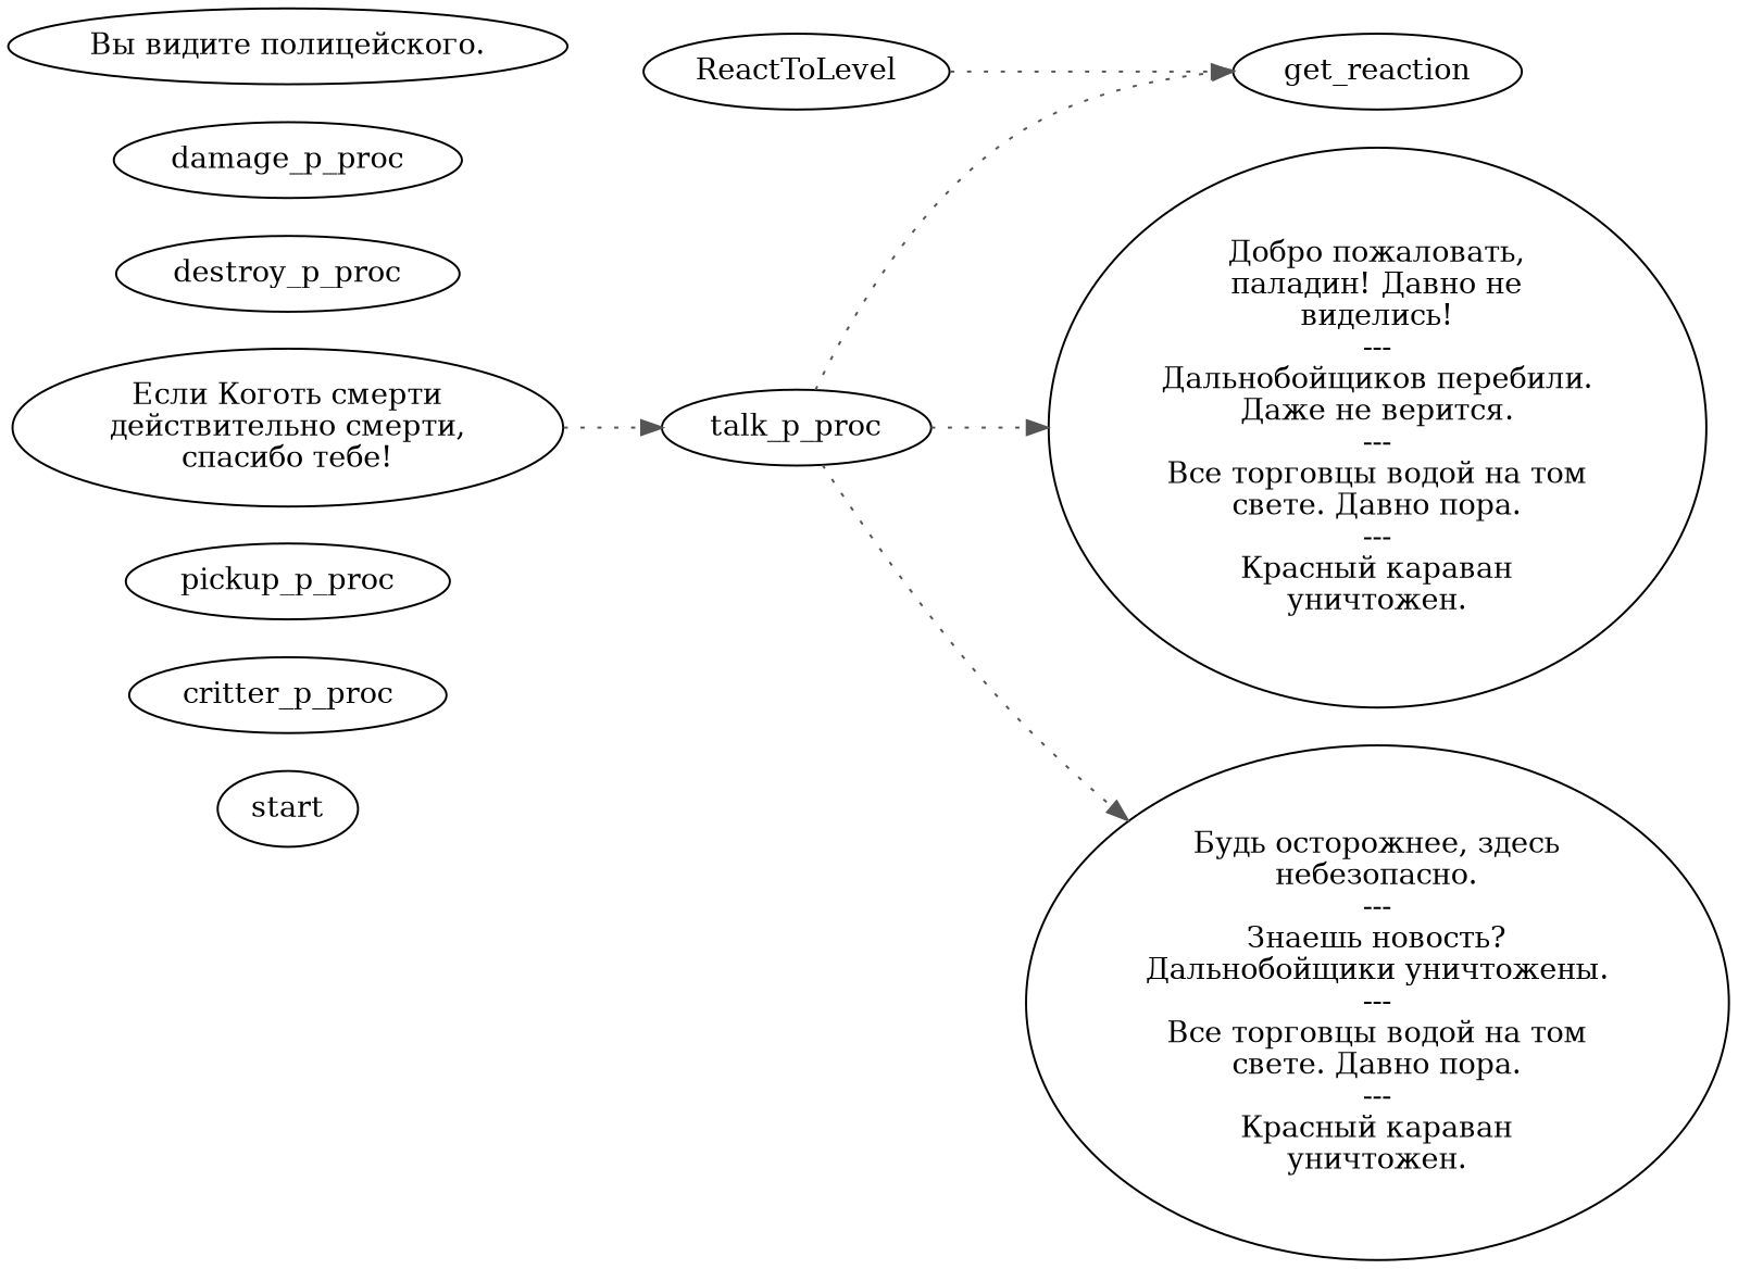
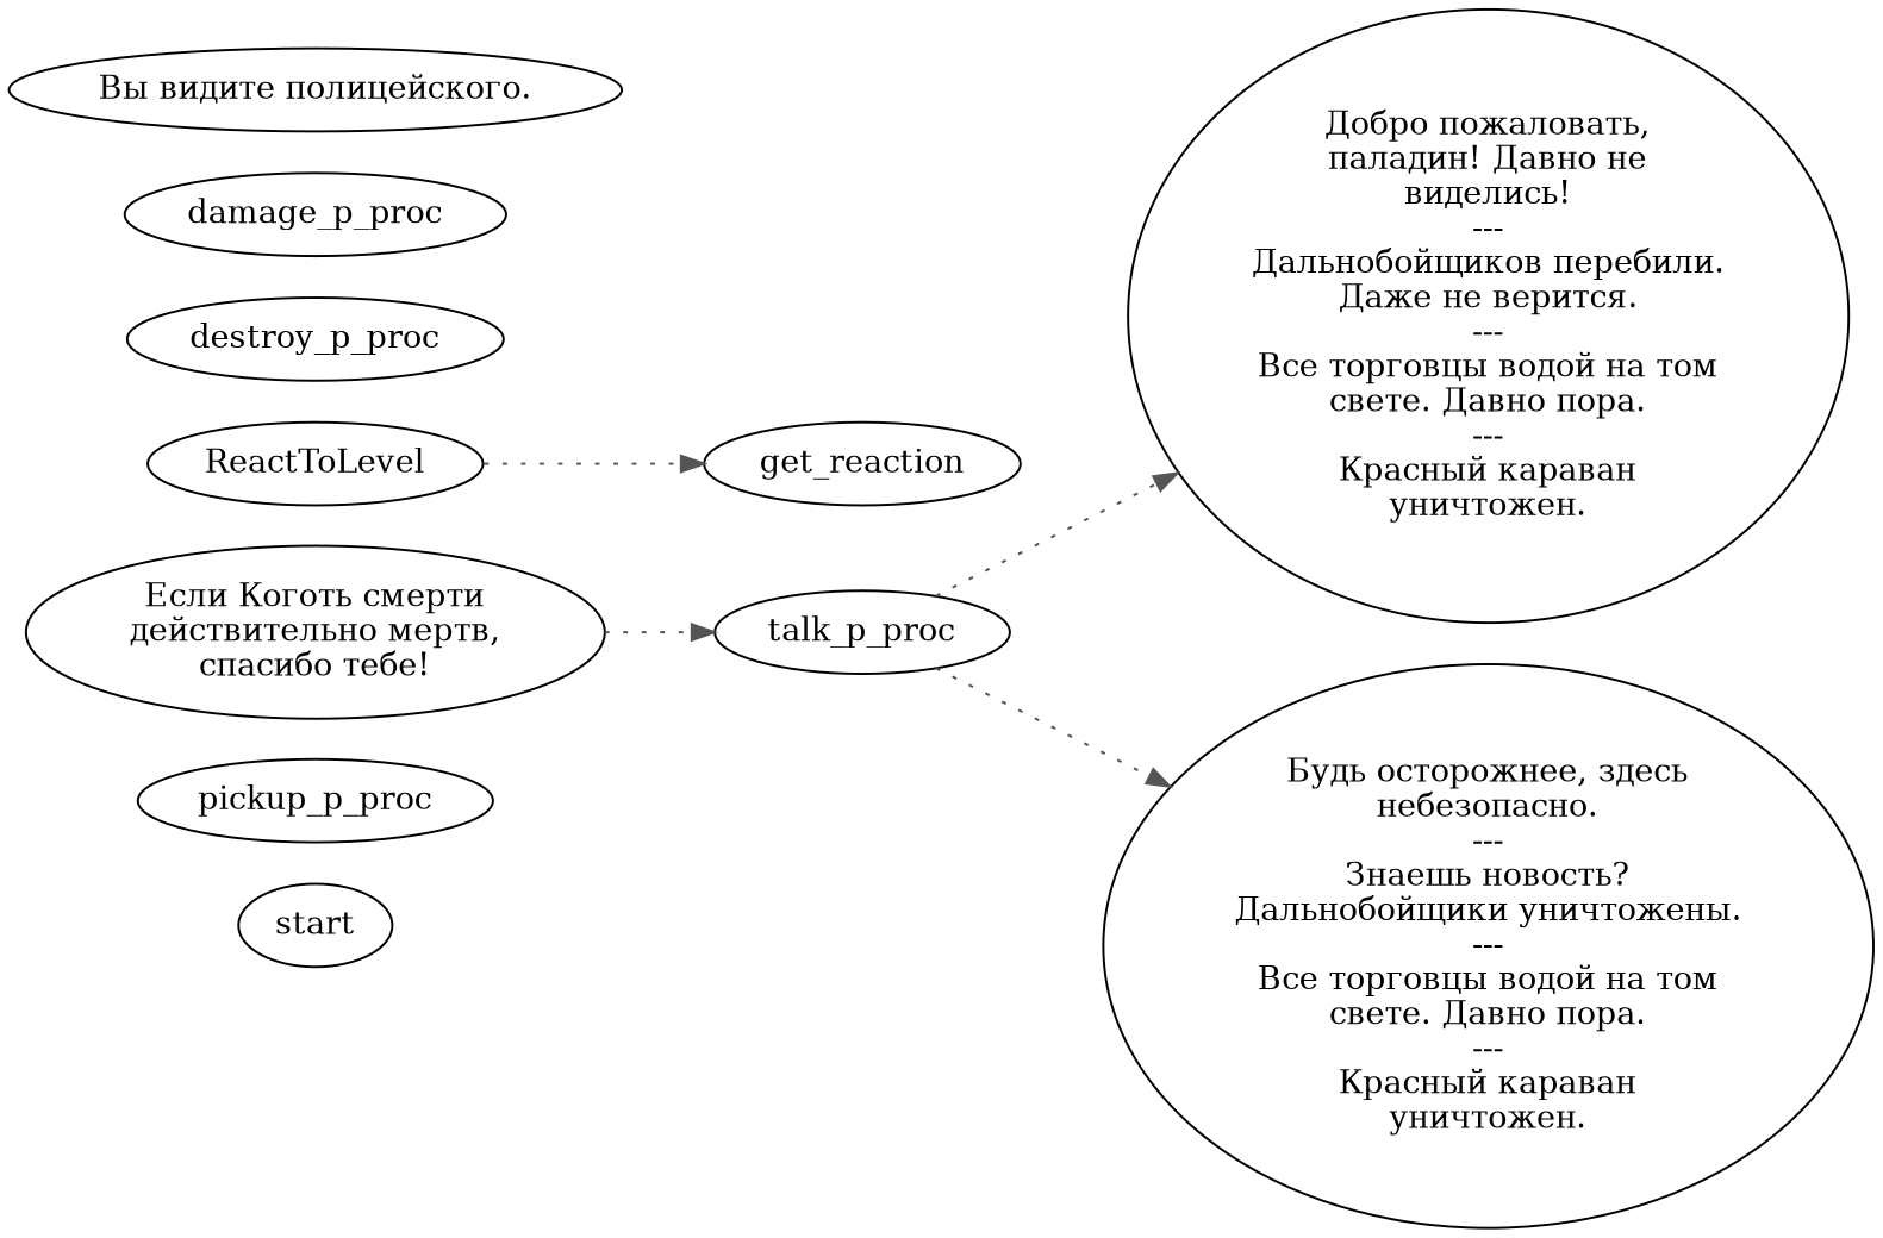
  digraph {
    rankdir=LR
    node [color="#000000" fillcolor="#FFFFFF" style=filled]
    edge [color="#555555" style=dotted]
    start
-   critter_p_proc
    pickup_p_proc
    talk_p_proc
    get_reaction
    n6 [label="Добро пожаловать,\nпаладин! Давно не\nвиделись!\n---\nДальнобойщиков перебили.\nДаже не верится.\n---\nВсе торговцы водой на том\nсвете. Давно пора.\n---\nКрасный караван\nуничтожен."]
    n7 [label="Будь осторожнее, здесь\nнебезопасно.\n---\nЗнаешь новость?\nДальнобойщики уничтожены.\n---\nВсе торговцы водой на том\nсвете. Давно пора.\n---\nКрасный караван\nуничтожен."]
-   n8 [label="Если Коготь смерти\nдействительно смерти,\nспасибо тебе!"]
+   n8 [label="Если Коготь смерти\nдействительно мертв,\nспасибо тебе!"]
    ReactToLevel
    destroy_p_proc
    damage_p_proc
    n12 [label="Вы видите полицейского."]
-   talk_p_proc -> get_reaction
    talk_p_proc -> n6
    talk_p_proc -> n7
    n8 -> talk_p_proc
    ReactToLevel -> get_reaction
  }
